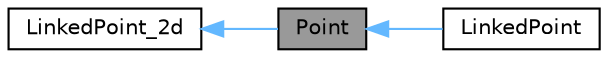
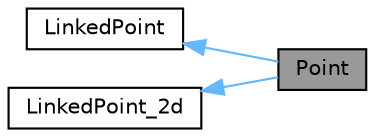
  digraph {
    rankdir=LR
    node [color=black fillcolor=white fontname=Helvetica fontsize=10 shape=box style=filled]
    edge [color=steelblue1 dir=back fontname=Helvetica fontsize=10 labelfontname=Helvetica labelfontsize=10 style=solid]
    n1 [fillcolor=grey60 fontcolor=black height=0.2 label=Point width=0.4]
    n2 [height=0.2 label=LinkedPoint width=0.4]
    n3 [height=0.2 label=LinkedPoint_2d width=0.4]
-   n1 -> n2
+   n2 -> n1
    n3 -> n1
  }
